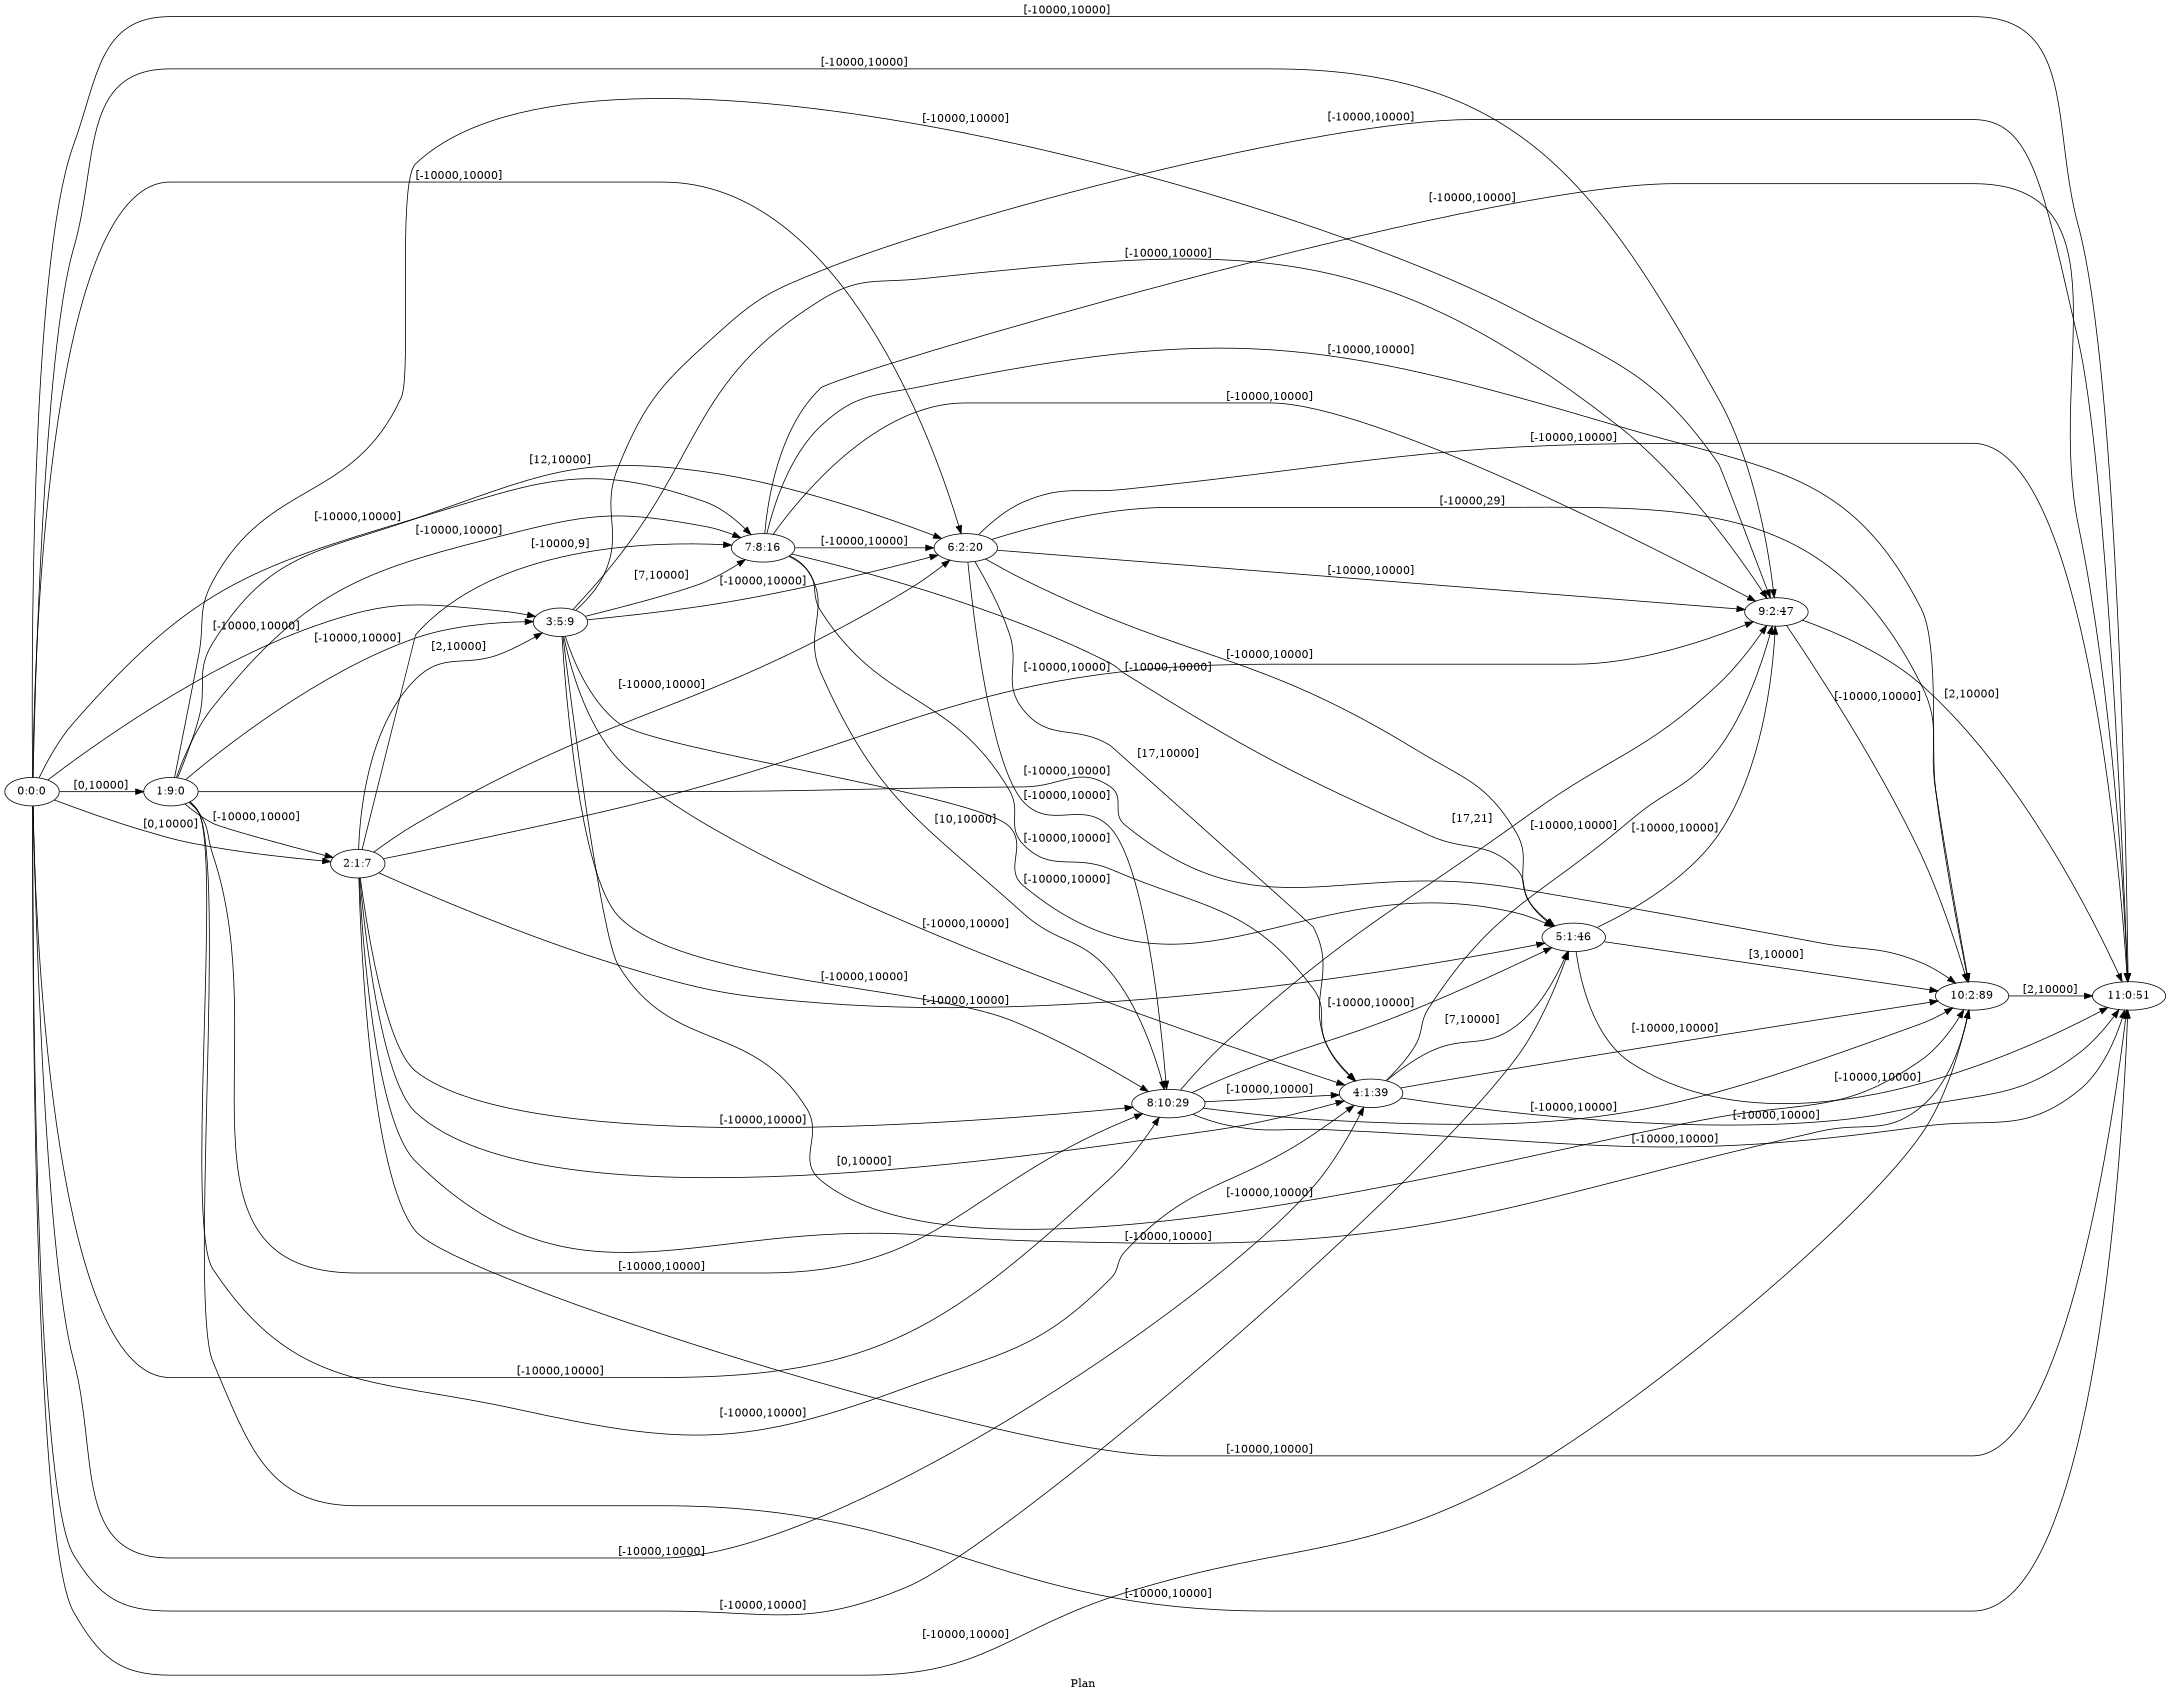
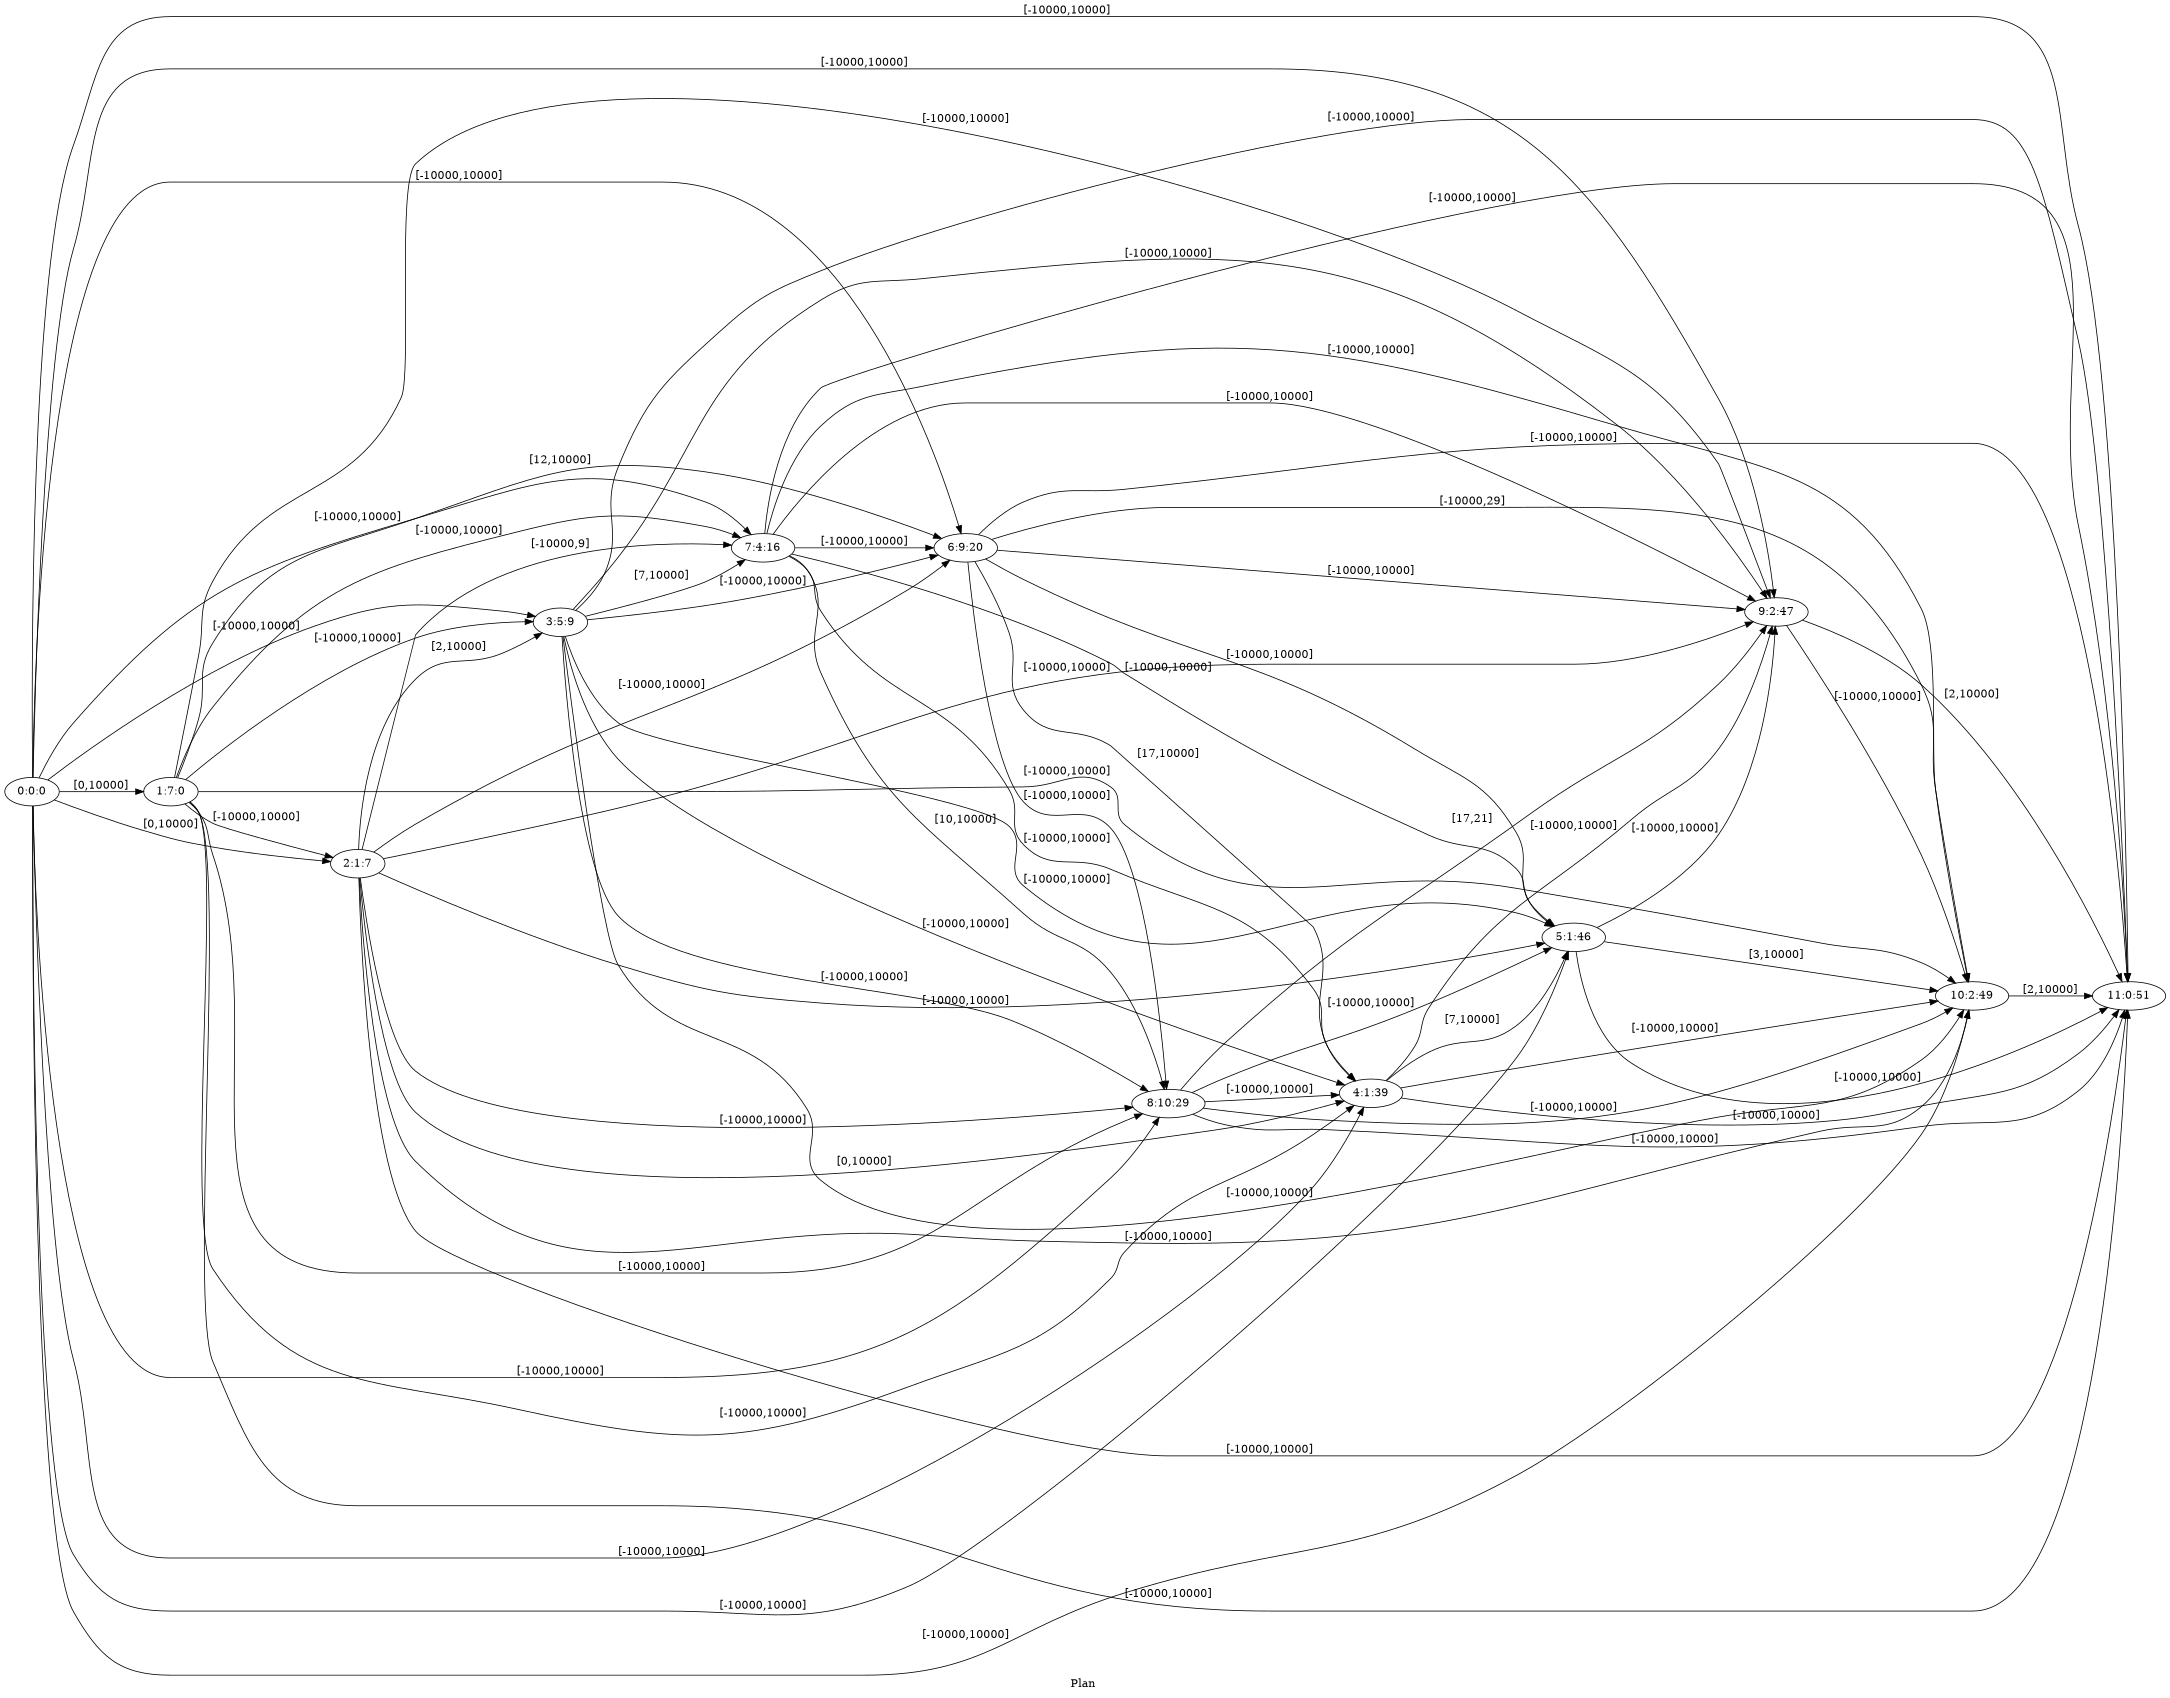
  digraph {
    fldt=0.435218
    label="Plan "
    nodesep=.45
    rankdir=LR
    "0:0:0"
-   "1:7:0" [label="1:9:0"]
+   "1:7:0"
    "2:1:7"
    "3:5:9"
    n5 [label="4:1:39"]
    "5:1:46"
-   "6:9:20" [label="6:2:20"]
-   "7:4:16" [label="7:8:16"]
+   "6:9:20"
+   "7:4:16"
    "8:10:29"
    "9:2:47"
-   "10:2:49" [label="10:2:89"]
+   "10:2:49"
    "11:0:51"
    "0:0:0" -> "1:7:0" [label="[0,10000]"]
    "0:0:0" -> "2:1:7" [label="[0,10000]"]
    "0:0:0" -> "3:5:9" [label="[-10000,10000]"]
    "0:0:0" -> n5 [label="[-10000,10000]"]
    "0:0:0" -> "5:1:46" [label="[-10000,10000]"]
    "0:0:0" -> "6:9:20" [label="[-10000,10000]"]
    "0:0:0" -> "7:4:16" [label="[-10000,10000]"]
    "0:0:0" -> "8:10:29" [label="[-10000,10000]"]
    "0:0:0" -> "9:2:47" [label="[-10000,10000]"]
    "0:0:0" -> "10:2:49" [label="[-10000,10000]"]
    "0:0:0" -> "11:0:51" [label="[-10000,10000]"]
    "1:7:0" -> "2:1:7" [label="[-10000,10000]"]
    "1:7:0" -> "3:5:9" [label="[-10000,10000]"]
    "1:7:0" -> n5 [label="[-10000,10000]"]
    "1:7:0" -> "6:9:20" [label="[12,10000]"]
    "1:7:0" -> "7:4:16" [label="[-10000,10000]"]
    "1:7:0" -> "8:10:29" [label="[-10000,10000]"]
    "1:7:0" -> "9:2:47" [label="[-10000,10000]"]
    "1:7:0" -> "10:2:49" [label="[-10000,10000]"]
    "1:7:0" -> "11:0:51" [label="[-10000,10000]"]
    "2:1:7" -> "3:5:9" [label="[2,10000]"]
    "2:1:7" -> n5 [label="[0,10000]"]
    "2:1:7" -> "5:1:46" [label="[-10000,10000]"]
    "2:1:7" -> "6:9:20" [label="[-10000,10000]"]
    "2:1:7" -> "7:4:16" [label="[-10000,9]"]
    "2:1:7" -> "8:10:29" [label="[-10000,10000]"]
    "2:1:7" -> "9:2:47" [label="[-10000,10000]"]
    "2:1:7" -> "10:2:49" [label="[-10000,10000]"]
    "2:1:7" -> "11:0:51" [label="[-10000,10000]"]
    "3:5:9" -> n5 [label="[-10000,10000]"]
    "3:5:9" -> "5:1:46" [label="[-10000,10000]"]
    "3:5:9" -> "6:9:20" [label="[-10000,10000]"]
    "3:5:9" -> "7:4:16" [label="[7,10000]"]
    "3:5:9" -> "8:10:29" [label="[-10000,10000]"]
    "3:5:9" -> "9:2:47" [label="[-10000,10000]"]
    "3:5:9" -> "10:2:49" [label="[-10000,10000]"]
    "3:5:9" -> "11:0:51" [label="[-10000,10000]"]
    n5 -> "5:1:46" [label="[7,10000]"]
    n5 -> "9:2:47" [label="[-10000,10000]"]
    n5 -> "10:2:49" [label="[-10000,10000]"]
    n5 -> "11:0:51" [label="[-10000,10000]"]
    "5:1:46" -> "9:2:47" [label="[-10000,10000]"]
    "5:1:46" -> "10:2:49" [label="[3,10000]"]
    "5:1:46" -> "11:0:51" [label="[-10000,10000]"]
    "6:9:20" -> n5 [label="[17,10000]"]
    "6:9:20" -> "5:1:46" [label="[-10000,10000]"]
    "6:9:20" -> "8:10:29" [label="[-10000,10000]"]
    "6:9:20" -> "9:2:47" [label="[-10000,10000]"]
    "6:9:20" -> "10:2:49" [label="[-10000,29]"]
    "6:9:20" -> "11:0:51" [label="[-10000,10000]"]
    "7:4:16" -> n5 [label="[-10000,10000]"]
    "7:4:16" -> "5:1:46" [label="[-10000,10000]"]
    "7:4:16" -> "6:9:20" [label="[-10000,10000]"]
    "7:4:16" -> "8:10:29" [label="[10,10000]"]
    "7:4:16" -> "9:2:47" [label="[-10000,10000]"]
    "7:4:16" -> "10:2:49" [label="[-10000,10000]"]
    "7:4:16" -> "11:0:51" [label="[-10000,10000]"]
    "8:10:29" -> n5 [label="[-10000,10000]"]
    "8:10:29" -> "5:1:46" [label="[-10000,10000]"]
    "8:10:29" -> "9:2:47" [label="[17,21]"]
    "8:10:29" -> "10:2:49" [label="[-10000,10000]"]
    "8:10:29" -> "11:0:51" [label="[-10000,10000]"]
    "9:2:47" -> "10:2:49" [label="[-10000,10000]"]
    "9:2:47" -> "11:0:51" [label="[2,10000]"]
    "10:2:49" -> "11:0:51" [label="[2,10000]"]
  }
